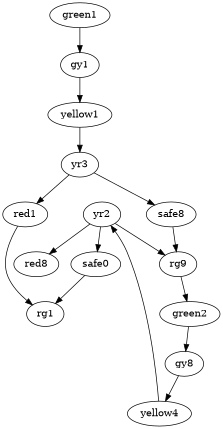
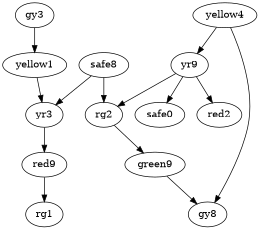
  strict digraph {
-   red1
+   red1 [label=red9]
    rg1
    n3 [label=yr3]
    yellow1
    n5 [label=safe8]
-   green1
-   gy1
+   gy1 [label=gy3]
    n8 [label=safe0]
-   rg2 [label=rg9]
-   green2
+   rg2
+   green2 [label=green9]
    n11 [label=yellow4]
-   yr2
-   red2 [label=red8]
+   yr2 [label=yr9]
+   red2
    n14 [label=gy8]
    red1 -> rg1
    n3 -> red1
-   n3 -> n5
+   n5 -> n3
    yellow1 -> n3
    n5 -> rg2
-   green1 -> gy1
    gy1 -> yellow1
-   n8 -> rg1
    rg2 -> green2
    green2 -> n14
    n11 -> yr2
    yr2 -> n8
    yr2 -> rg2
    yr2 -> red2
-   n14 -> n11
+   n11 -> n14
  }
